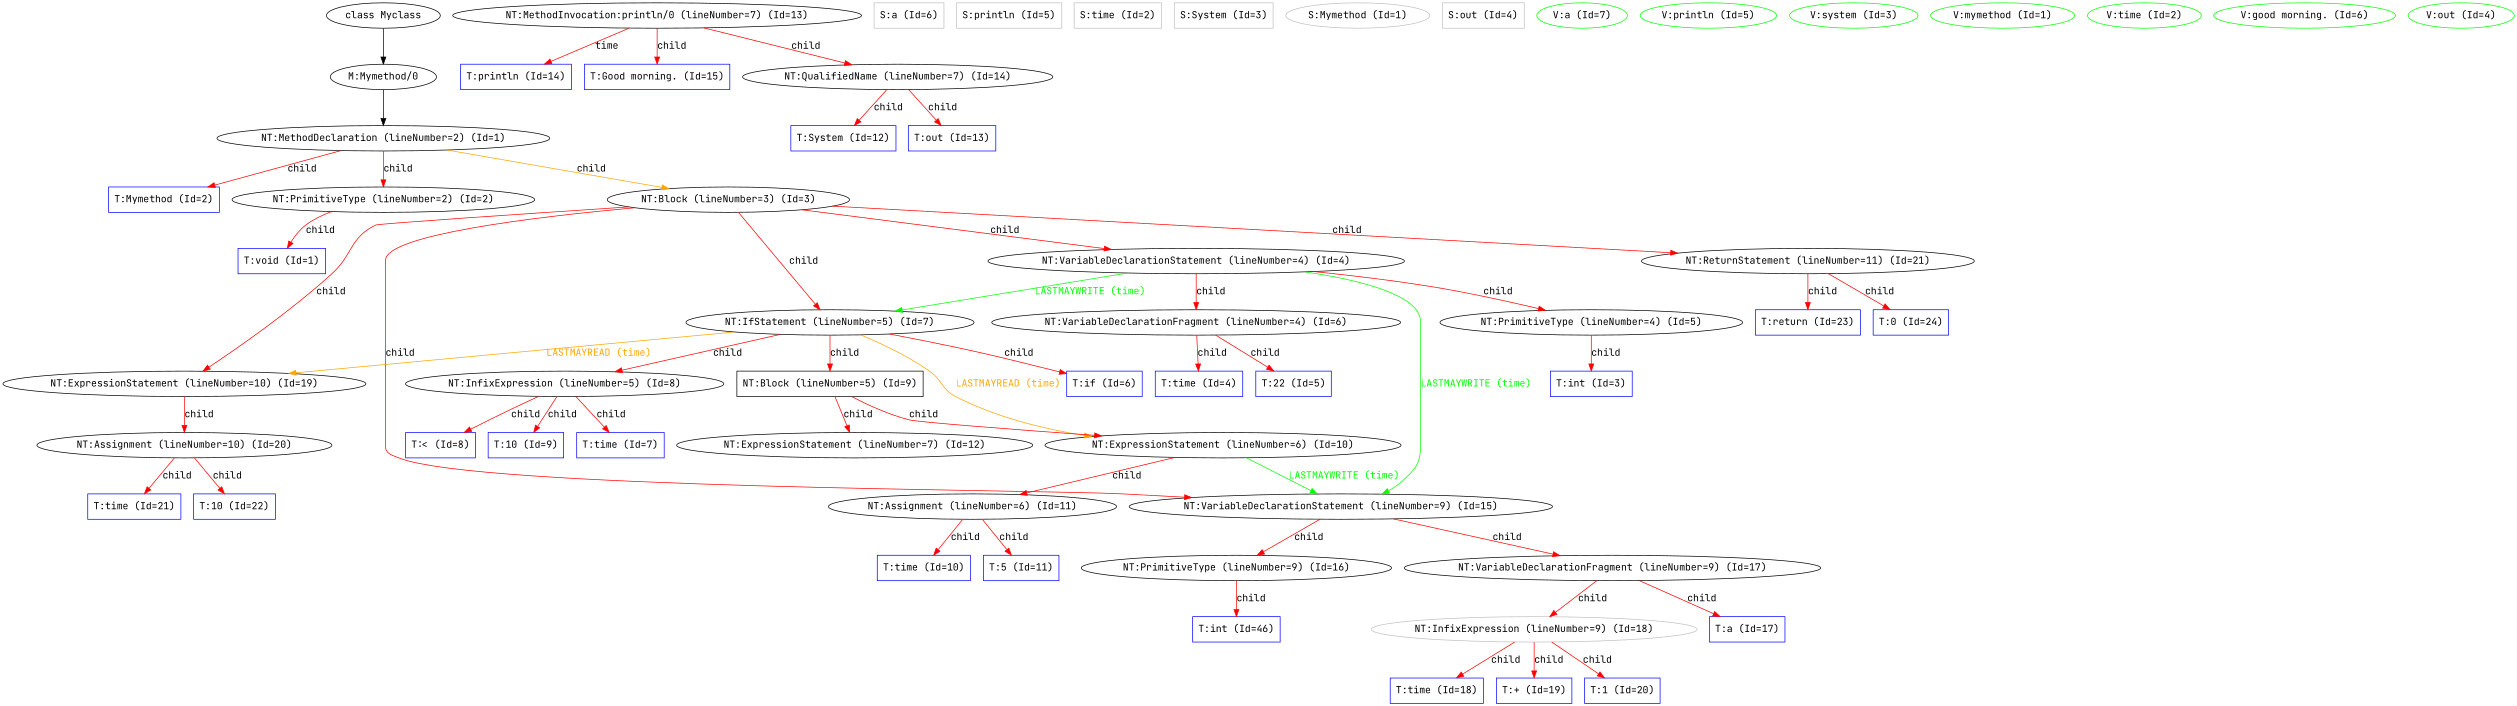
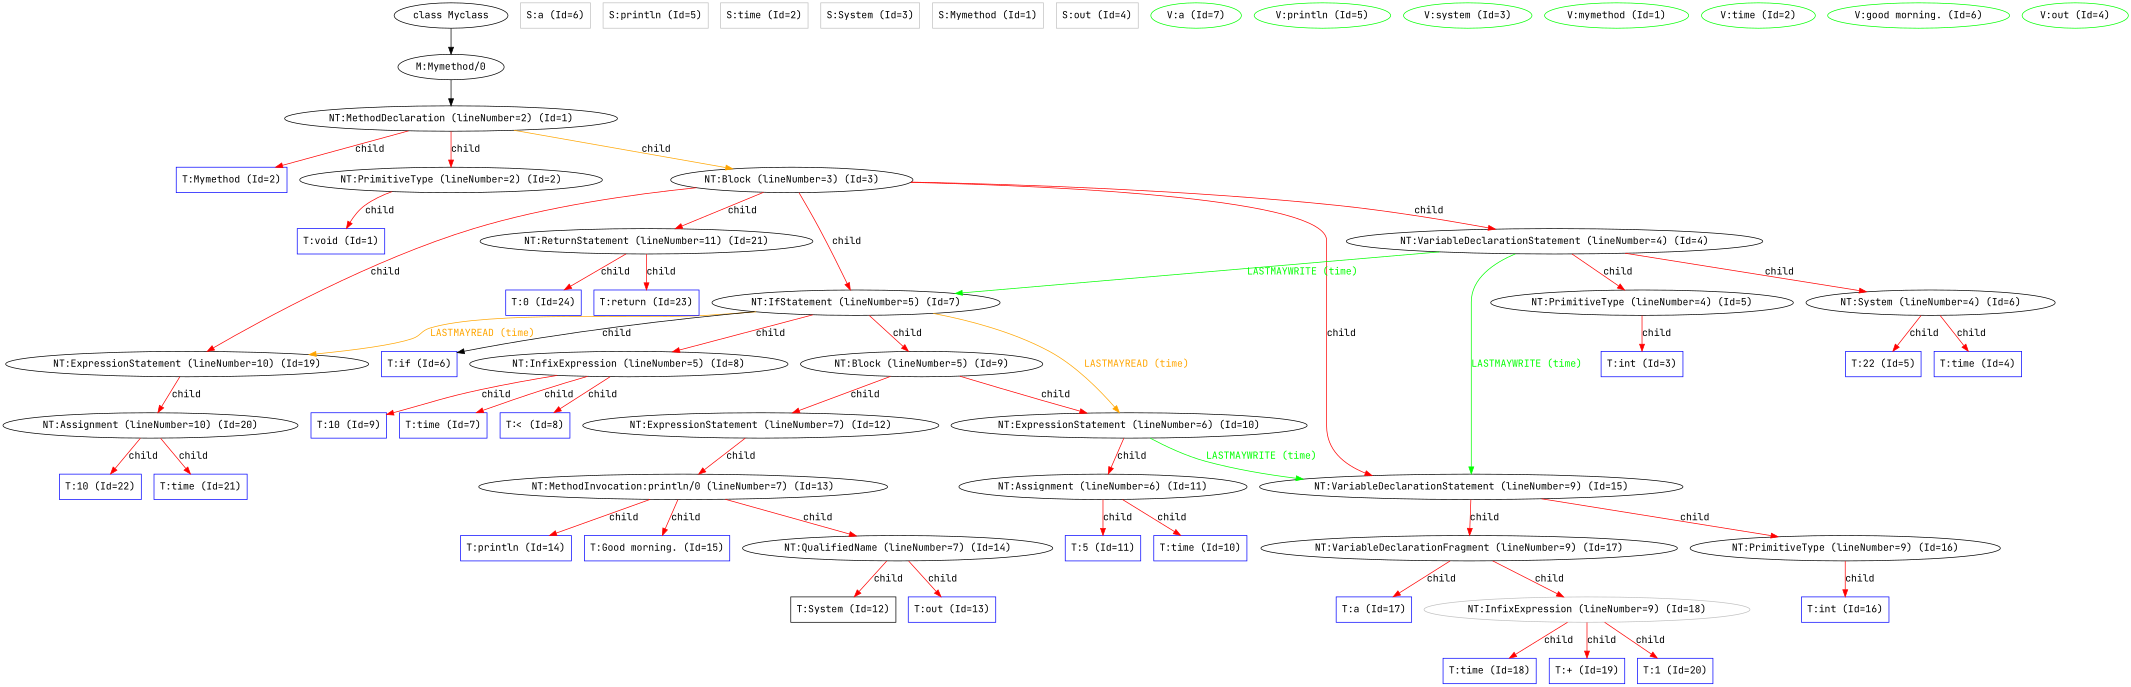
  digraph {
    fontname="JetBrains Mono"
    lineNumber=2
    node [fontname="JetBrains Mono" color=blue]
    edge [fontname="JetBrains Mono" color=red]
    n1 [label="class Myclass" color=""]
    n2 [label="M:Mymethod/0" color=""]
    n3 [label="NT:MethodDeclaration (lineNumber=2) (Id=1)" color=""]
    n4 [label="T:Mymethod (Id=2)" shape=box]
    n5 [label="NT:PrimitiveType (lineNumber=2) (Id=2)" color=""]
    n6 [label="NT:Block (lineNumber=3) (Id=3)" color=""]
    n7 [label="T:void (Id=1)" shape=box]
    n8 [label="NT:VariableDeclarationStatement (lineNumber=4) (Id=4)" color=""]
    n9 [label="NT:IfStatement (lineNumber=5) (Id=7)" color=""]
    n10 [label="NT:VariableDeclarationStatement (lineNumber=9) (Id=15)" color=""]
    n11 [label="NT:ExpressionStatement (lineNumber=10) (Id=19)" color=""]
    n12 [label="NT:ReturnStatement (lineNumber=11) (Id=21)" color=""]
    n13 [label="T:int (Id=3)" shape=box]
    n14 [label="T:time (Id=4)" shape=box]
    n15 [label="T:22 (Id=5)" shape=box]
    n16 [label="T:if (Id=6)" shape=box]
    n17 [label="T:time (Id=7)" shape=box]
    n18 [label="T:< (Id=8)" shape=box]
    n19 [label="T:10 (Id=9)" shape=box]
    n20 [label="T:time (Id=10)" shape=box]
    n21 [label="T:5 (Id=11)" shape=box]
-   n22 [label="T:System (Id=12)" shape=box]
+   n22 [color=black label="T:System (Id=12)" shape=box]
    n23 [label="T:out (Id=13)" shape=box]
    n24 [label="T:println (Id=14)" shape=box]
    n25 [label="T:Good morning. (Id=15)" shape=box]
-   n26 [label="T:int (Id=46)" shape=box]
+   n26 [label="T:int (Id=16)" shape=box]
    n27 [label="T:a (Id=17)" shape=box]
    n28 [label="T:time (Id=18)" shape=box]
    n29 [label="T:+ (Id=19)" shape=box]
    n30 [label="T:1 (Id=20)" shape=box]
    n31 [label="T:time (Id=21)" shape=box]
    n32 [label="T:10 (Id=22)" shape=box]
    n33 [label="T:return (Id=23)" shape=box]
    n34 [label="T:0 (Id=24)" shape=box]
    n35 [color=grey label="S:a (Id=6)" shape=box]
    n36 [color=grey label="S:println (Id=5)" shape=box]
    n37 [color=grey label="S:time (Id=2)" shape=box]
    n38 [color=grey label="S:System (Id=3)" shape=box]
-   n39 [color=grey label="S:Mymethod (Id=1)" shape=ellipse]
+   n39 [color=grey label="S:Mymethod (Id=1)" shape=box]
    n40 [color=grey label="S:out (Id=4)" shape=box]
    n41 [color=green label="V:a (Id=7)"]
    n42 [color=green label="V:println (Id=5)"]
    n43 [color=green label="V:system (Id=3)"]
    n44 [color=green label="V:mymethod (Id=1)"]
    n45 [color=green label="V:time (Id=2)"]
    n46 [color=green label="V:good morning. (Id=6)"]
    n47 [color=green label="V:out (Id=4)"]
    n48 [label="NT:PrimitiveType (lineNumber=4) (Id=5)" color=""]
-   n49 [label="NT:VariableDeclarationFragment (lineNumber=4) (Id=6)" color=""]
+   n49 [label="NT:System (lineNumber=4) (Id=6)" color=""]
    n50 [label="NT:InfixExpression (lineNumber=5) (Id=8)" color=""]
-   n51 [label="NT:Block (lineNumber=5) (Id=9)" shape=box color=""]
+   n51 [label="NT:Block (lineNumber=5) (Id=9)" color=""]
    n52 [label="NT:ExpressionStatement (lineNumber=6) (Id=10)" color=""]
    n53 [label="NT:PrimitiveType (lineNumber=9) (Id=16)" color=""]
    n54 [label="NT:VariableDeclarationFragment (lineNumber=9) (Id=17)" color=""]
    n55 [label="NT:Assignment (lineNumber=10) (Id=20)" color=""]
    n56 [label="NT:ExpressionStatement (lineNumber=7) (Id=12)" color=""]
    n57 [label="NT:Assignment (lineNumber=6) (Id=11)" color=""]
    n58 [label="NT:MethodInvocation:println/0 (lineNumber=7) (Id=13)" color=""]
    n59 [label="NT:QualifiedName (lineNumber=7) (Id=14)" color=""]
    n60 [color=grey label="NT:InfixExpression (lineNumber=9) (Id=18)"]
    n1 -> n2 [color=""]
    n2 -> n3 [color=""]
    n3 -> n4 [label=child]
    n3 -> n5 [label=child]
    n3 -> n6 [color=orange label=child]
    n5 -> n7 [label=child]
    n6 -> n8 [label=child]
    n6 -> n9 [label=child]
    n6 -> n10 [label=child]
    n6 -> n11 [label=child]
    n6 -> n12 [label=child]
    n8 -> n9 [color=green fontcolor=green label="LASTMAYWRITE (time)" style=solid]
    n8 -> n10 [color=green fontcolor=green label="LASTMAYWRITE (time)" style=solid]
    n8 -> n48 [label=child]
    n8 -> n49 [label=child]
    n9 -> n11 [color=orange fontcolor=orange label="LASTMAYREAD (time)" style=solid]
-   n9 -> n16 [label=child]
+   n9 -> n16 [color=black label=child]
    n9 -> n50 [label=child]
    n9 -> n51 [label=child]
    n9 -> n52 [color=orange fontcolor=orange label="LASTMAYREAD (time)" style=solid]
    n10 -> n53 [label=child]
    n10 -> n54 [label=child]
    n11 -> n55 [label=child]
    n12 -> n33 [label=child]
    n12 -> n34 [label=child]
    n48 -> n13 [label=child]
    n49 -> n14 [label=child]
    n49 -> n15 [label=child]
    n50 -> n17 [label=child]
    n50 -> n18 [label=child]
    n50 -> n19 [label=child]
    n51 -> n52 [label=child]
    n51 -> n56 [label=child]
    n52 -> n10 [color=green fontcolor=green label="LASTMAYWRITE (time)" style=solid]
    n52 -> n57 [label=child]
    n53 -> n26 [label=child]
    n54 -> n27 [label=child]
    n54 -> n60 [label=child]
    n55 -> n31 [label=child]
    n55 -> n32 [label=child]
+   n56 -> n58 [label=child]
    n57 -> n20 [label=child]
    n57 -> n21 [label=child]
-   n58 -> n24 [label=time]
+   n58 -> n24 [label=child]
    n58 -> n25 [label=child]
    n58 -> n59 [label=child]
    n59 -> n22 [label=child]
    n59 -> n23 [label=child]
    n60 -> n28 [label=child]
    n60 -> n29 [label=child]
    n60 -> n30 [label=child]
  }
